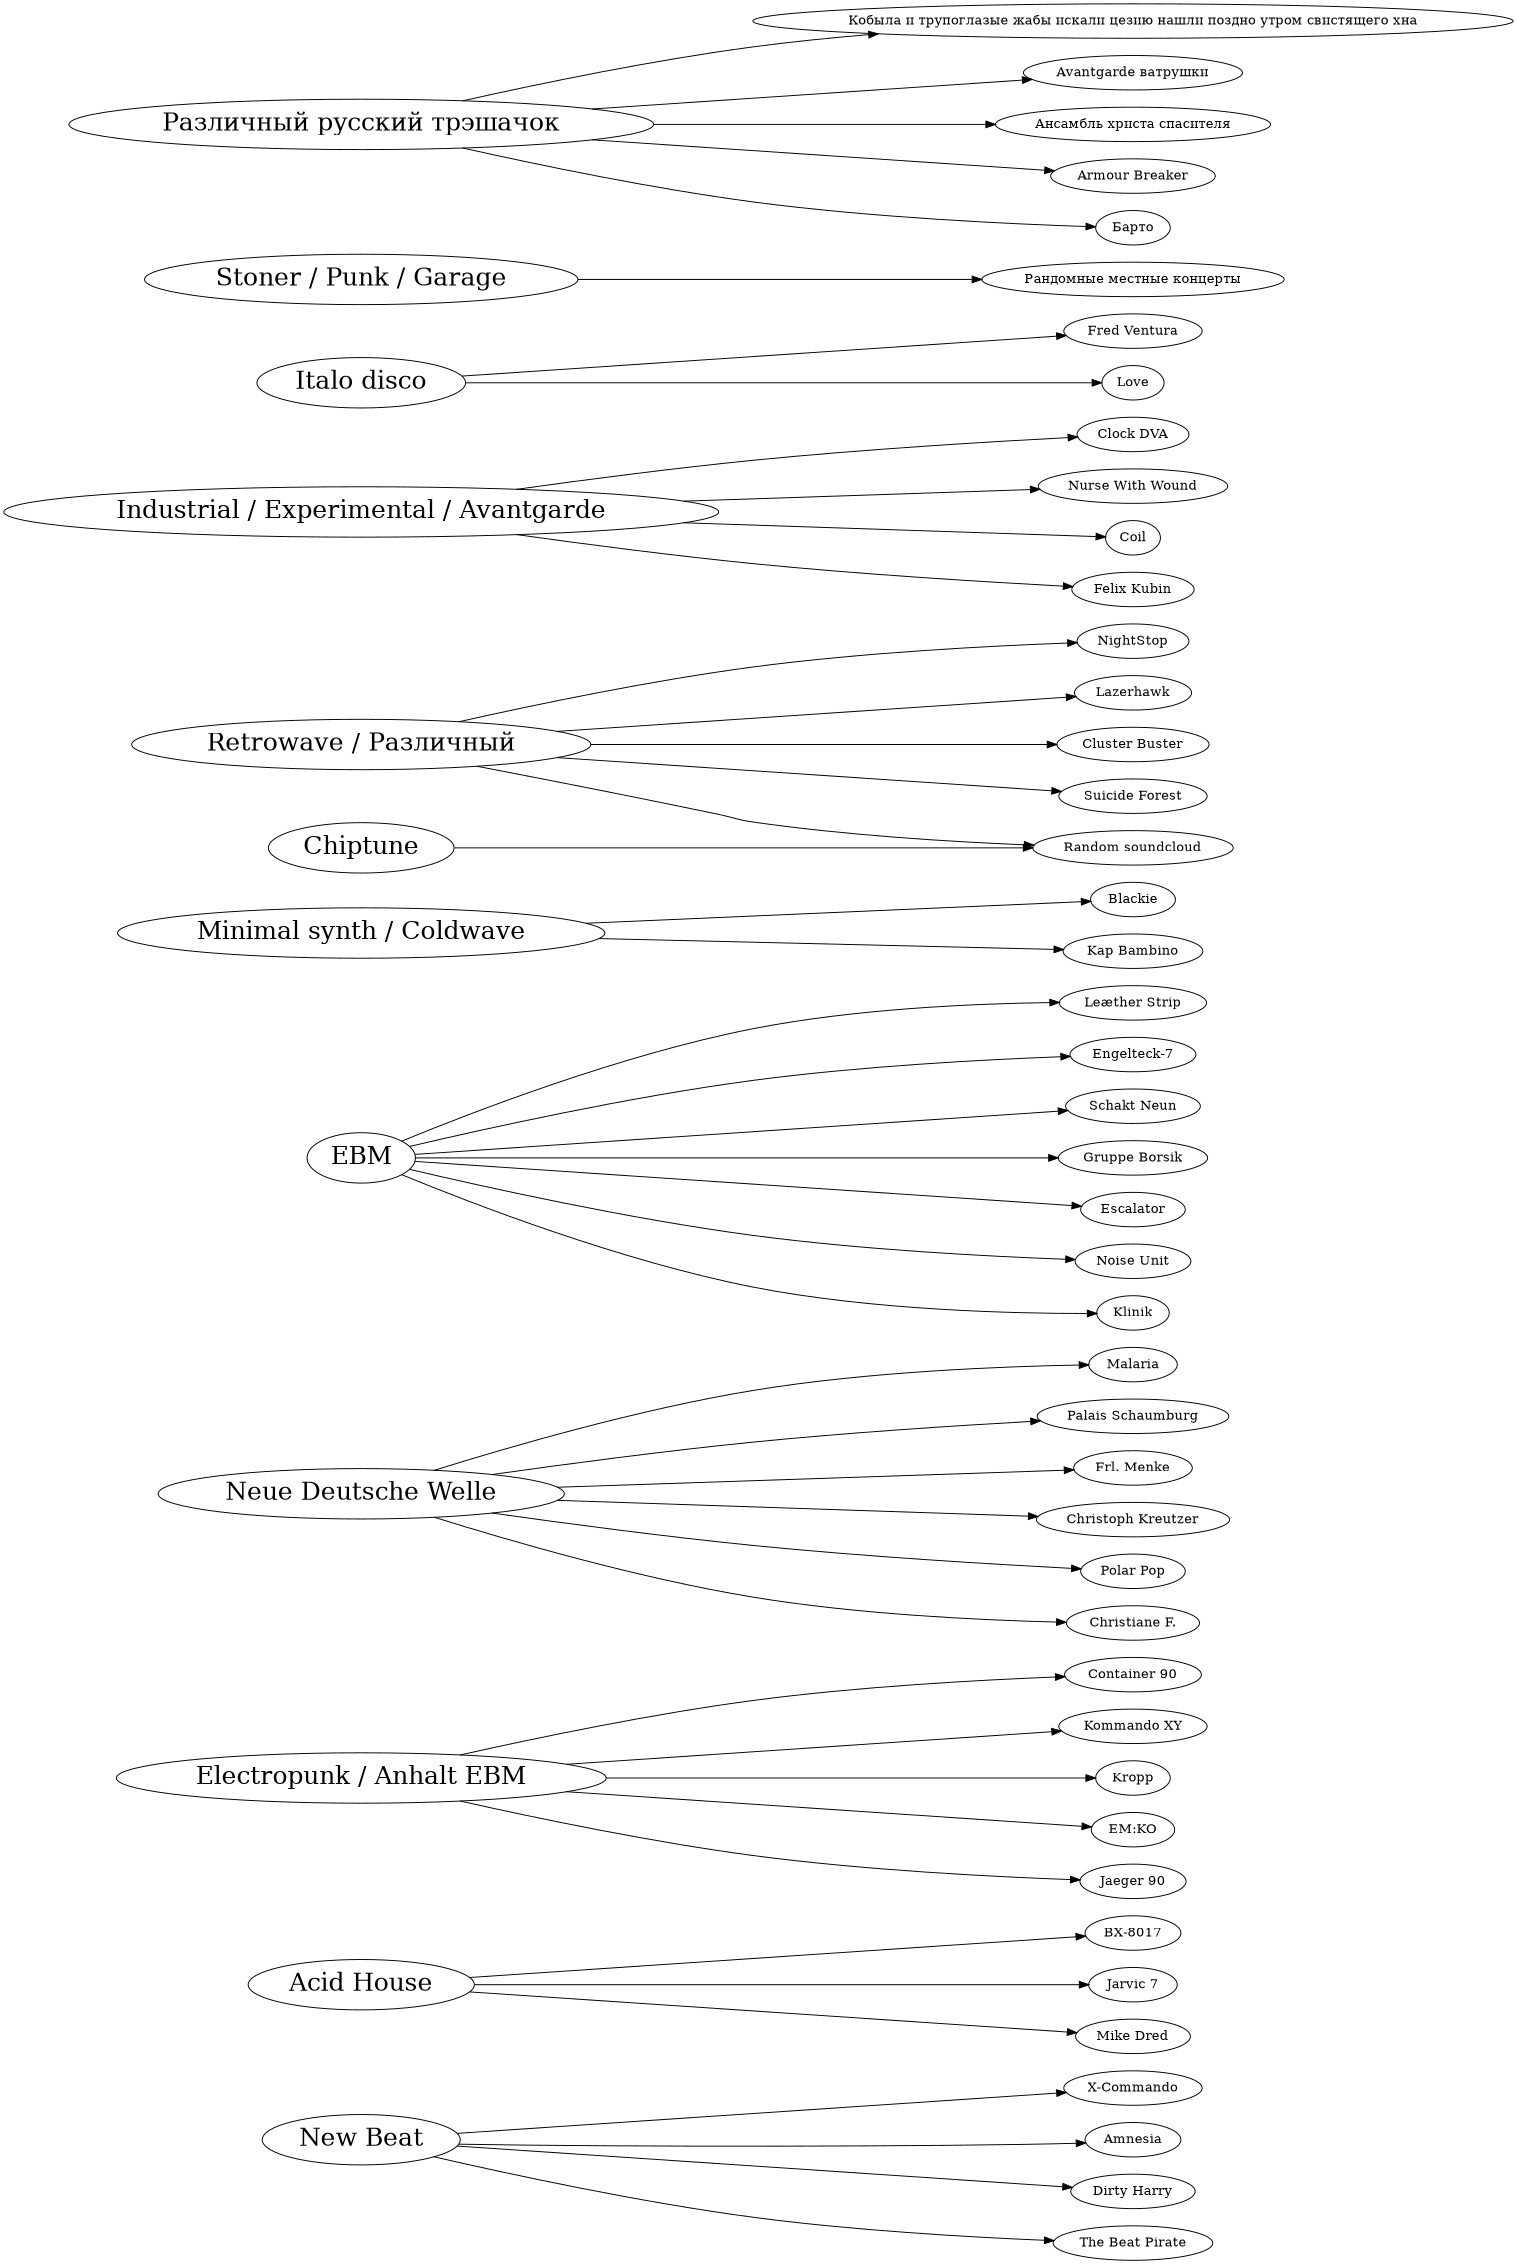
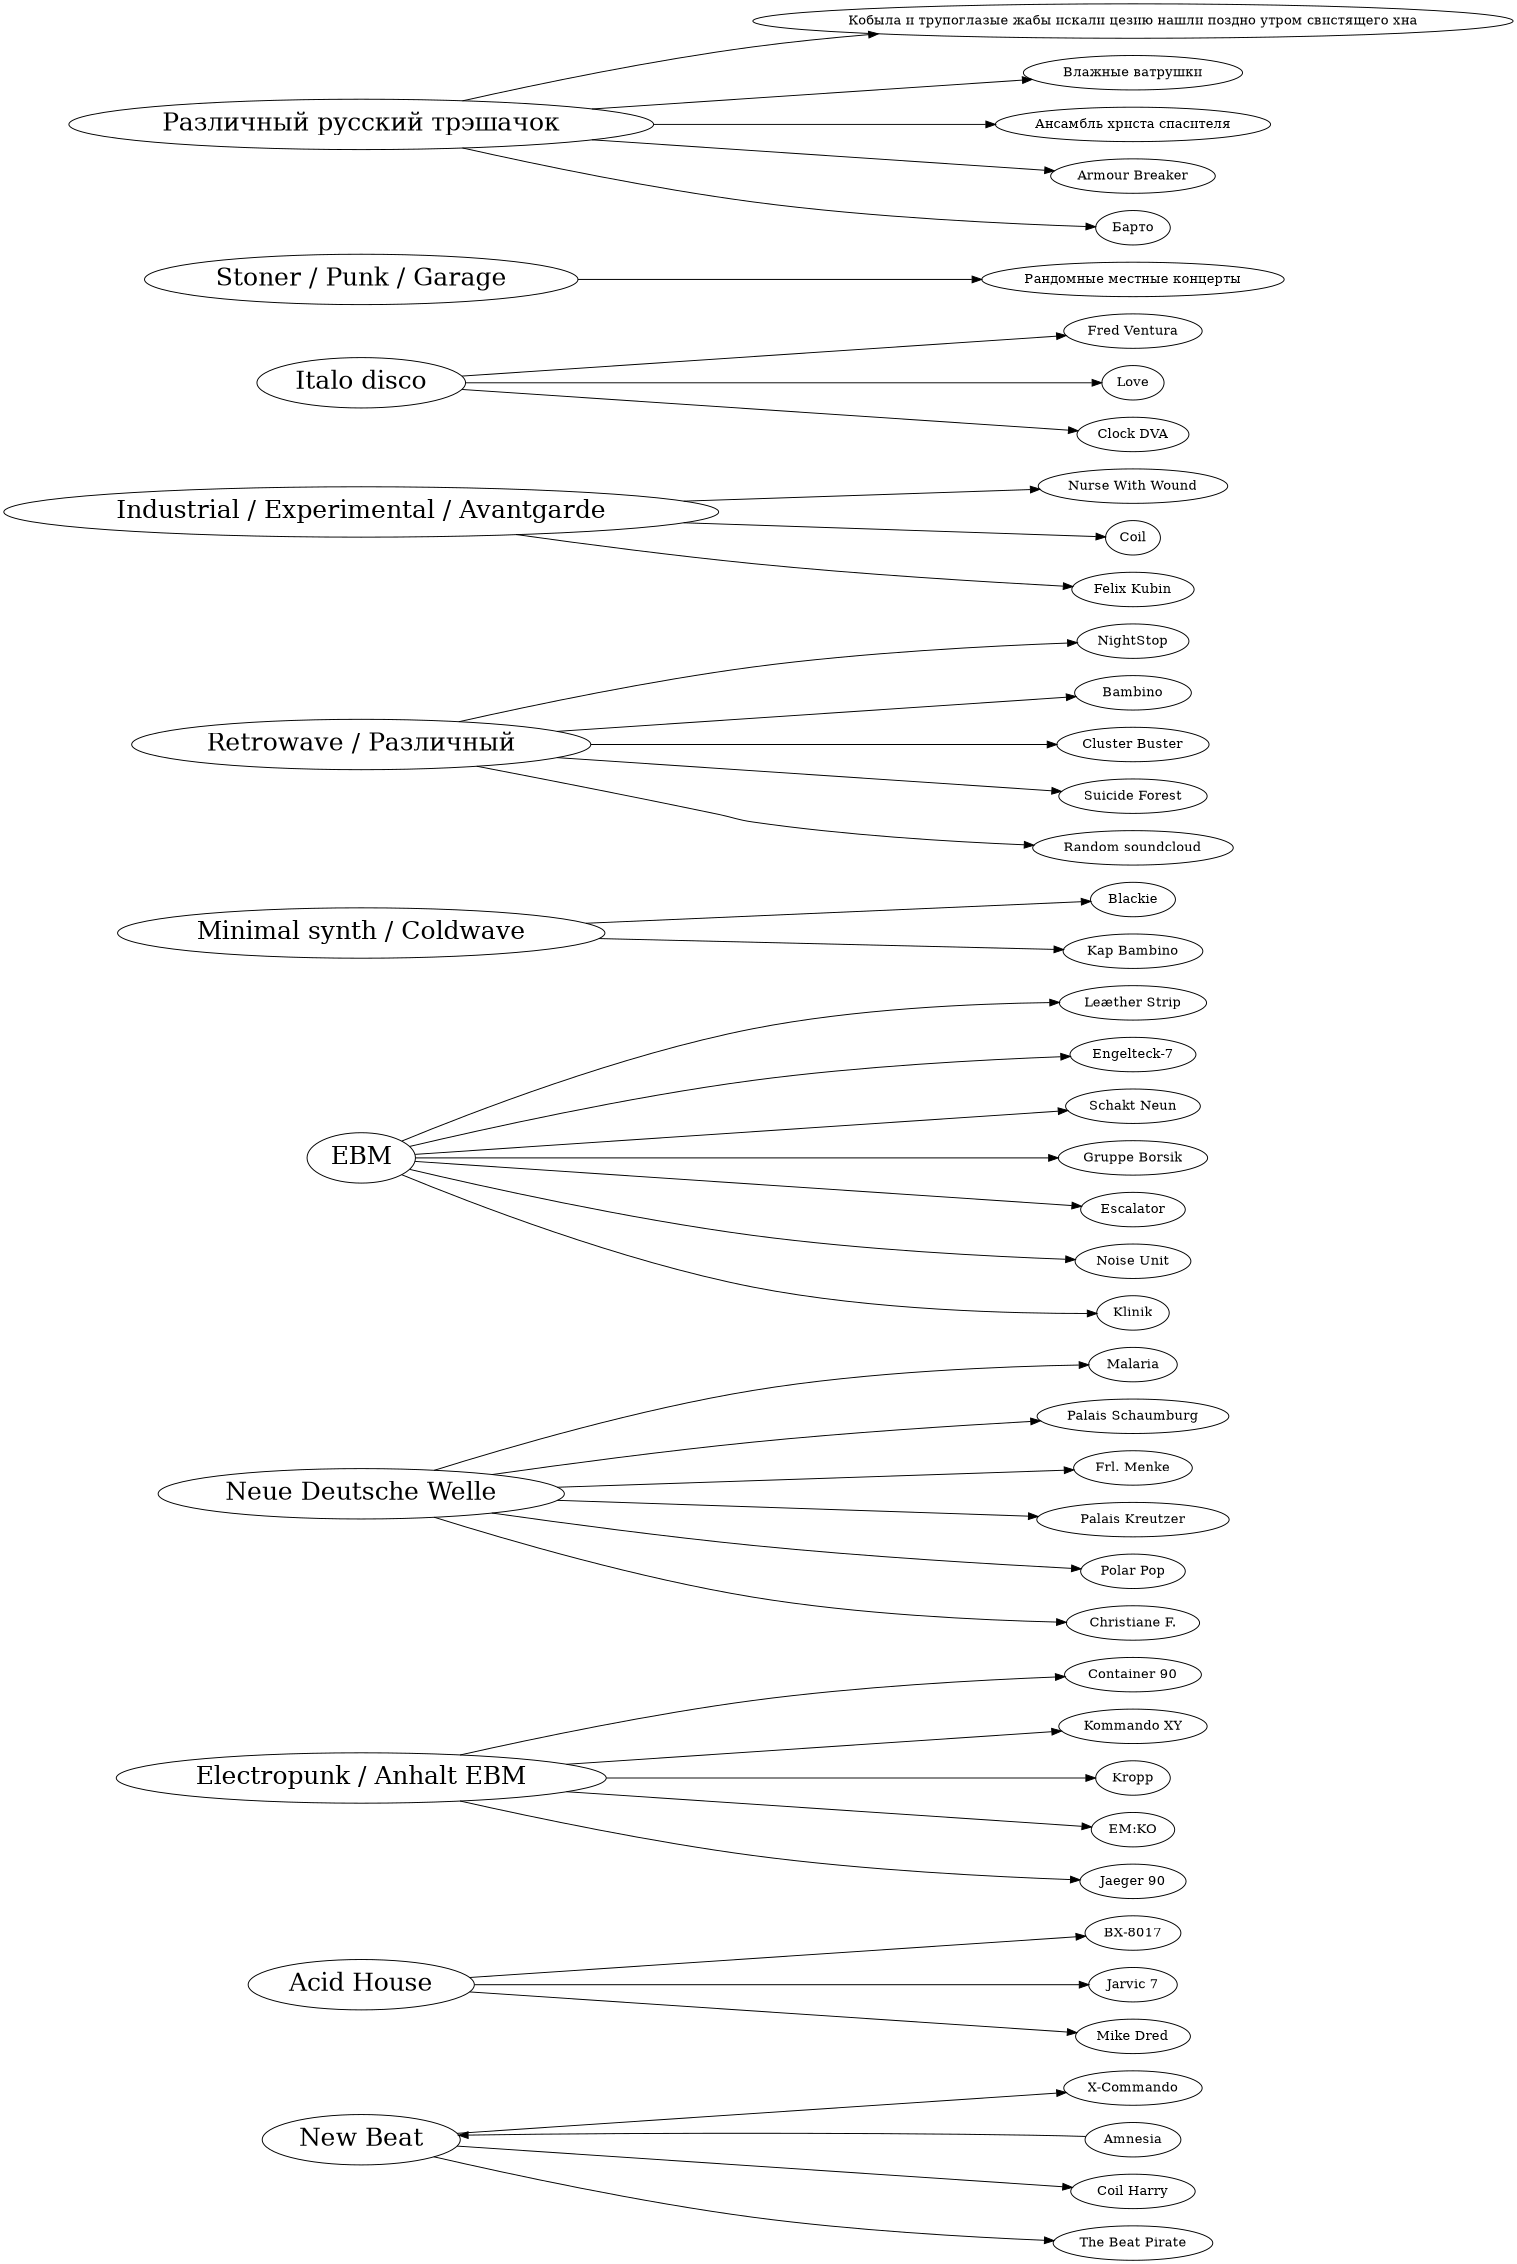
  digraph {
    rankdir=LR
    "New Beat" [fontsize=26]
    "X-Commando"
    Amnesia
-   "Dirty Harry"
+   "Dirty Harry" [label="Coil Harry"]
    "The Beat Pirate"
    "Acid House" [fontsize=26]
    "BX-8017"
    "Jarvic 7"
    "Mike Dred"
    "Electropunk / Anhalt EBM" [fontsize=26]
    "Container 90"
    "Kommando XY"
    Kropp
    "EM:KO"
    "Jaeger 90"
    "Neue Deutsche Welle" [fontsize=26]
    Malaria
    "Palais Schaumburg"
    "Frl. Menke"
-   "Christoph Kreutzer"
+   "Christoph Kreutzer" [label="Palais Kreutzer"]
    "Polar Pop"
    "Christiane F."
    EBM [fontsize=26]
    "Leæther Strip"
    "Engelteck-7"
    "Schakt Neun"
    "Gruppe Borsik"
    Escalator
    "Noise Unit"
    Klinik
    "Minimal synth / Coldwave" [fontsize=26]
    Blackie
    "Kap Bambino"
    n34 [fontsize=26 label="Retrowave / Различный"]
    NightStop
-   Lazerhawk
+   Lazerhawk [label=Bambino]
    "Cluster Buster"
    "Suicide Forest"
    "Random soundcloud"
    "Italo disco" [fontsize=26]
    "Fred Ventura"
    Love
    "Stoner / Punk / Garage" [fontsize=26]
    "Рандомные местные концерты"
    "Industrial / Experimental / Avantgarde" [fontsize=26]
    "Nurse With Wound"
    Coil
    "Clock DVA"
    "Felix Kubin"
-   Chiptune [fontsize=26]
    "Различный русский трэшачок" [fontsize=26]
    "Кобыла и трупоглазые жабы искали цезию нашли поздно утром свистящего хна"
-   "Влажные ватрушки" [label="Avantgarde ватрушки"]
+   "Влажные ватрушки"
    "Ансамбль христа спасителя"
    "Armour Breaker"
    "Барто"
    "New Beat" -> "X-Commando"
-   "New Beat" -> Amnesia
+   Amnesia -> "New Beat"
    "New Beat" -> "Dirty Harry"
    "New Beat" -> "The Beat Pirate"
    "Acid House" -> "BX-8017"
    "Acid House" -> "Jarvic 7"
    "Acid House" -> "Mike Dred"
    "Electropunk / Anhalt EBM" -> "Container 90"
    "Electropunk / Anhalt EBM" -> "Kommando XY"
    "Electropunk / Anhalt EBM" -> Kropp
    "Electropunk / Anhalt EBM" -> "EM:KO"
    "Electropunk / Anhalt EBM" -> "Jaeger 90"
    "Neue Deutsche Welle" -> Malaria
    "Neue Deutsche Welle" -> "Palais Schaumburg"
    "Neue Deutsche Welle" -> "Frl. Menke"
    "Neue Deutsche Welle" -> "Christoph Kreutzer"
    "Neue Deutsche Welle" -> "Polar Pop"
    "Neue Deutsche Welle" -> "Christiane F."
    EBM -> "Leæther Strip"
    EBM -> "Engelteck-7"
    EBM -> "Schakt Neun"
    EBM -> "Gruppe Borsik"
    EBM -> Escalator
    EBM -> "Noise Unit"
    EBM -> Klinik
    "Minimal synth / Coldwave" -> Blackie
    "Minimal synth / Coldwave" -> "Kap Bambino"
    n34 -> NightStop
    n34 -> Lazerhawk
    n34 -> "Cluster Buster"
    n34 -> "Suicide Forest"
    n34 -> "Random soundcloud"
    "Italo disco" -> "Fred Ventura"
    "Italo disco" -> Love
    "Stoner / Punk / Garage" -> "Рандомные местные концерты"
    "Industrial / Experimental / Avantgarde" -> "Nurse With Wound"
    "Industrial / Experimental / Avantgarde" -> Coil
-   "Industrial / Experimental / Avantgarde" -> "Clock DVA"
+   "Italo disco" -> "Clock DVA"
    "Industrial / Experimental / Avantgarde" -> "Felix Kubin"
-   Chiptune -> "Random soundcloud"
    "Различный русский трэшачок" -> "Кобыла и трупоглазые жабы искали цезию нашли поздно утром свистящего хна"
    "Различный русский трэшачок" -> "Влажные ватрушки"
    "Различный русский трэшачок" -> "Ансамбль христа спасителя"
    "Различный русский трэшачок" -> "Armour Breaker"
    "Различный русский трэшачок" -> "Барто"
  }
